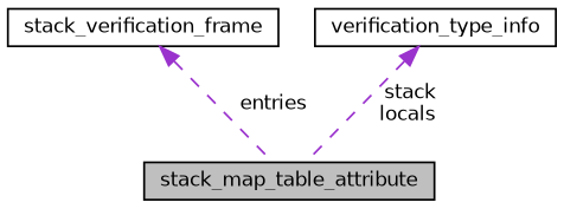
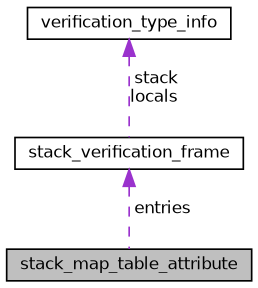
  digraph {
    node [color=black fillcolor=white fontname=Helvetica fontsize=10 shape=record style=filled]
    edge [color=darkorchid3 dir=back fontname=Helvetica fontsize=10 labelfontname=Helvetica labelfontsize=10 style=dashed]
    n1 [fillcolor=grey75 fontcolor=black height=0.2 label=stack_map_table_attribute width=0.4]
    n2 [height=0.2 label=stack_verification_frame width=0.4]
    n3 [height=0.2 label=verification_type_info width=0.4]
    n2 -> n1 [label=" entries"]
-   n3 -> n1 [label=" stack\nlocals"]
+   n3 -> n2 [label=" stack\nlocals"]
  }
